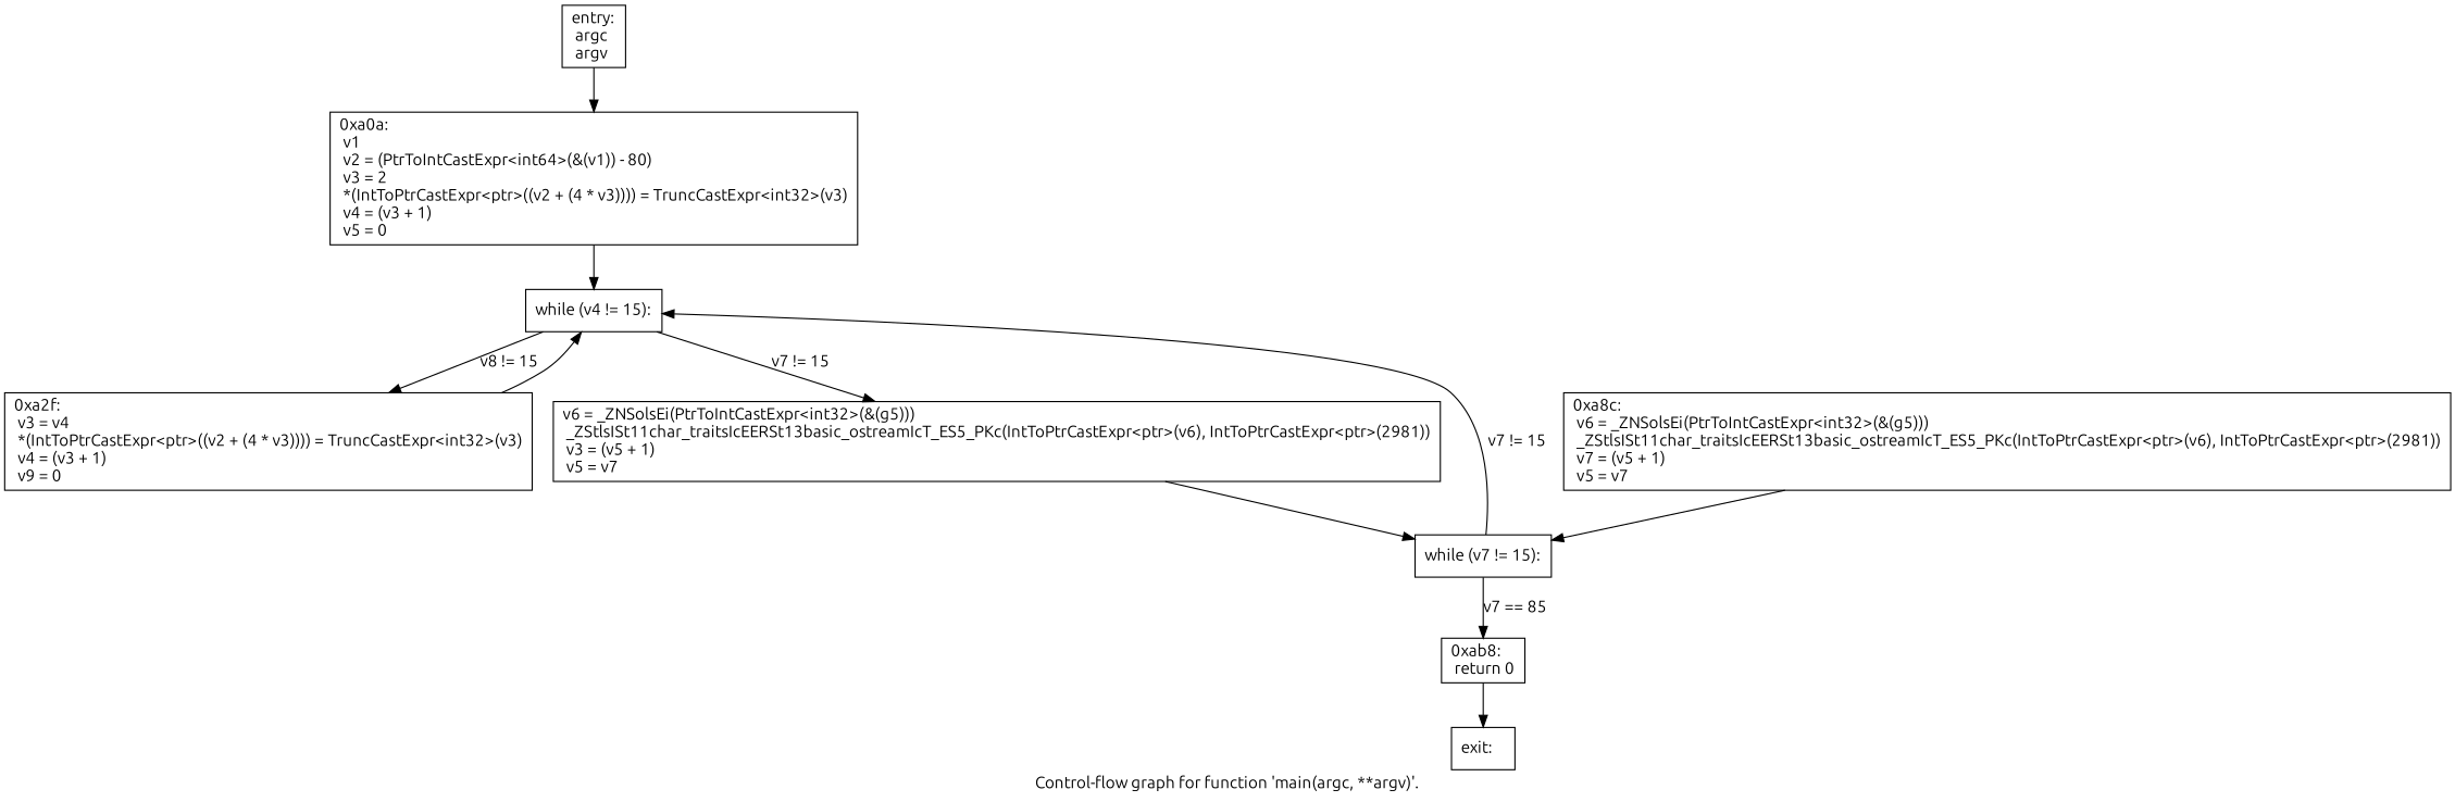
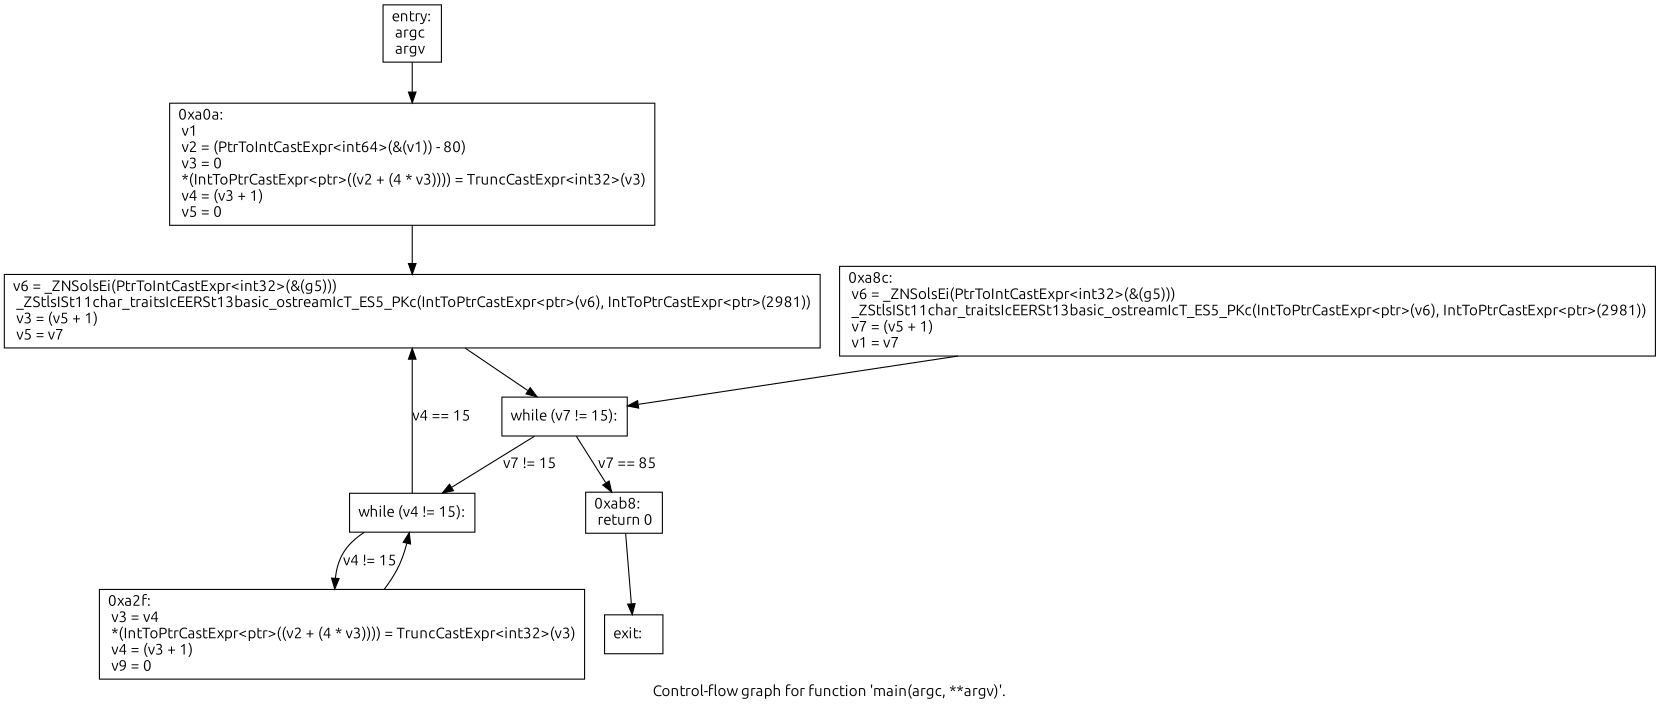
  digraph {
    fontname=Ubuntu
    label="Control-flow graph for function 'main(argc, **argv)'."
    node [fontname=Ubuntu shape=record]
    edge [fontname=Ubuntu]
    n1 [label="{entry:\l  argc\l  argv\l}"]
-   n2 [label="{0xa0a:\l  v1\l  v2 = (PtrToIntCastExpr\<int64\>(&(v1)) - 80)\l  v3 = 2\l  *(IntToPtrCastExpr\<ptr\>((v2 + (4 * v3)))) = TruncCastExpr\<int32\>(v3)\l  v4 = (v3 + 1)\l  v5 = 0\l}"]
+   n2 [label="{0xa0a:\l  v1\l  v2 = (PtrToIntCastExpr\<int64\>(&(v1)) - 80)\l  v3 = 0\l  *(IntToPtrCastExpr\<ptr\>((v2 + (4 * v3)))) = TruncCastExpr\<int32\>(v3)\l  v4 = (v3 + 1)\l  v5 = 0\l}"]
    n3 [label="{  while (v4 != 15):\l}"]
    n4 [label="{0xa2f:\l  v3 = v4\l  *(IntToPtrCastExpr\<ptr\>((v2 + (4 * v3)))) = TruncCastExpr\<int32\>(v3)\l  v4 = (v3 + 1)\l  v9 = 0\l}"]
    n5 [label="{  v6 = _ZNSolsEi(PtrToIntCastExpr\<int32\>(&(g5)))\l  _ZStlsISt11char_traitsIcEERSt13basic_ostreamIcT_ES5_PKc(IntToPtrCastExpr\<ptr\>(v6), IntToPtrCastExpr\<ptr\>(2981))\l  v3 = (v5 + 1)\l  v5 = v7\l}"]
    n6 [label="{  while (v7 != 15):\l}"]
    n7 [label="{0xab8:\l  return 0\l}"]
-   n8 [label="{0xa8c:\l  v6 = _ZNSolsEi(PtrToIntCastExpr\<int32\>(&(g5)))\l  _ZStlsISt11char_traitsIcEERSt13basic_ostreamIcT_ES5_PKc(IntToPtrCastExpr\<ptr\>(v6), IntToPtrCastExpr\<ptr\>(2981))\l  v7 = (v5 + 1)\l  v5 = v7\l}"]
+   n8 [label="{0xa8c:\l  v6 = _ZNSolsEi(PtrToIntCastExpr\<int32\>(&(g5)))\l  _ZStlsISt11char_traitsIcEERSt13basic_ostreamIcT_ES5_PKc(IntToPtrCastExpr\<ptr\>(v6), IntToPtrCastExpr\<ptr\>(2981))\l  v7 = (v5 + 1)\l  v1 = v7\l}"]
    n9 [label="{exit:\l}"]
    n1 -> n2
-   n2 -> n3
-   n3 -> n4 [label="v8 != 15"]
-   n3 -> n5 [label="v7 != 15"]
+   n2 -> n5
+   n3 -> n4 [label="v4 != 15"]
+   n3 -> n5 [label="v4 == 15"]
    n4 -> n3
    n5 -> n6
    n6 -> n3 [label="v7 != 15"]
    n6 -> n7 [label="v7 == 85"]
    n7 -> n9
    n8 -> n6
  }
